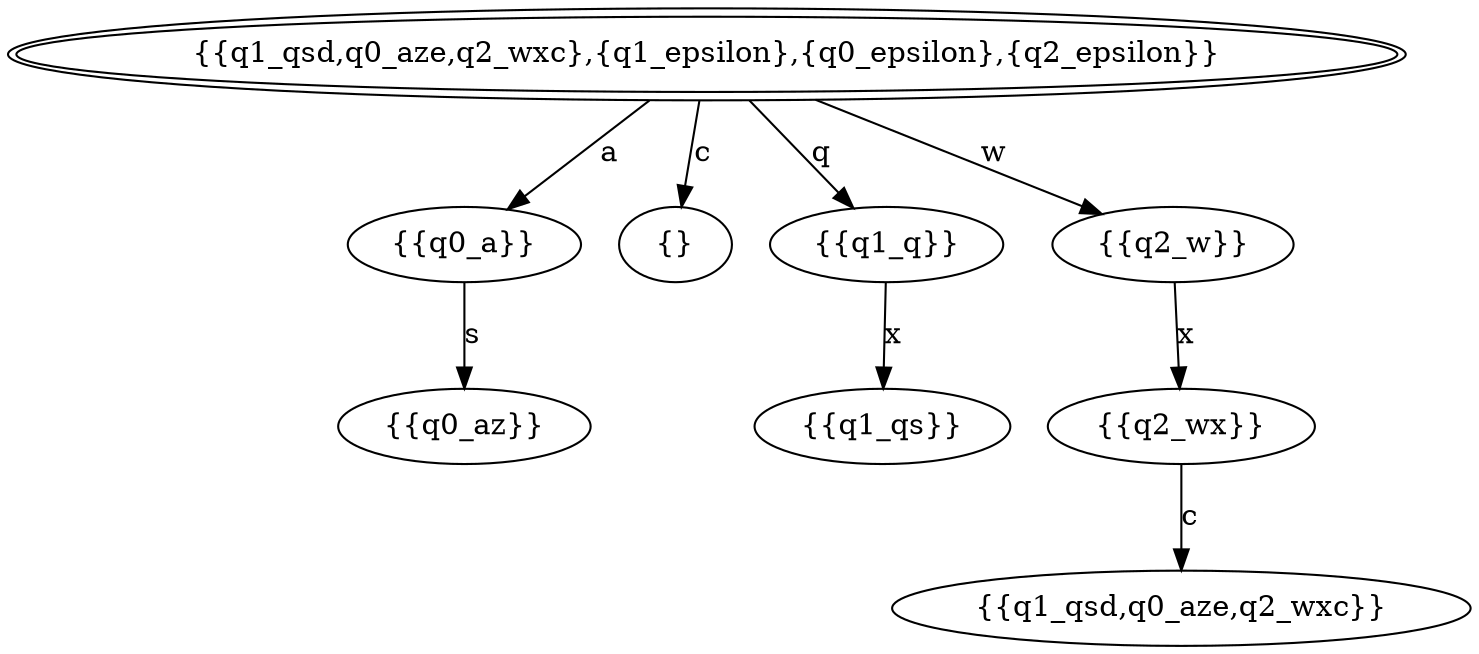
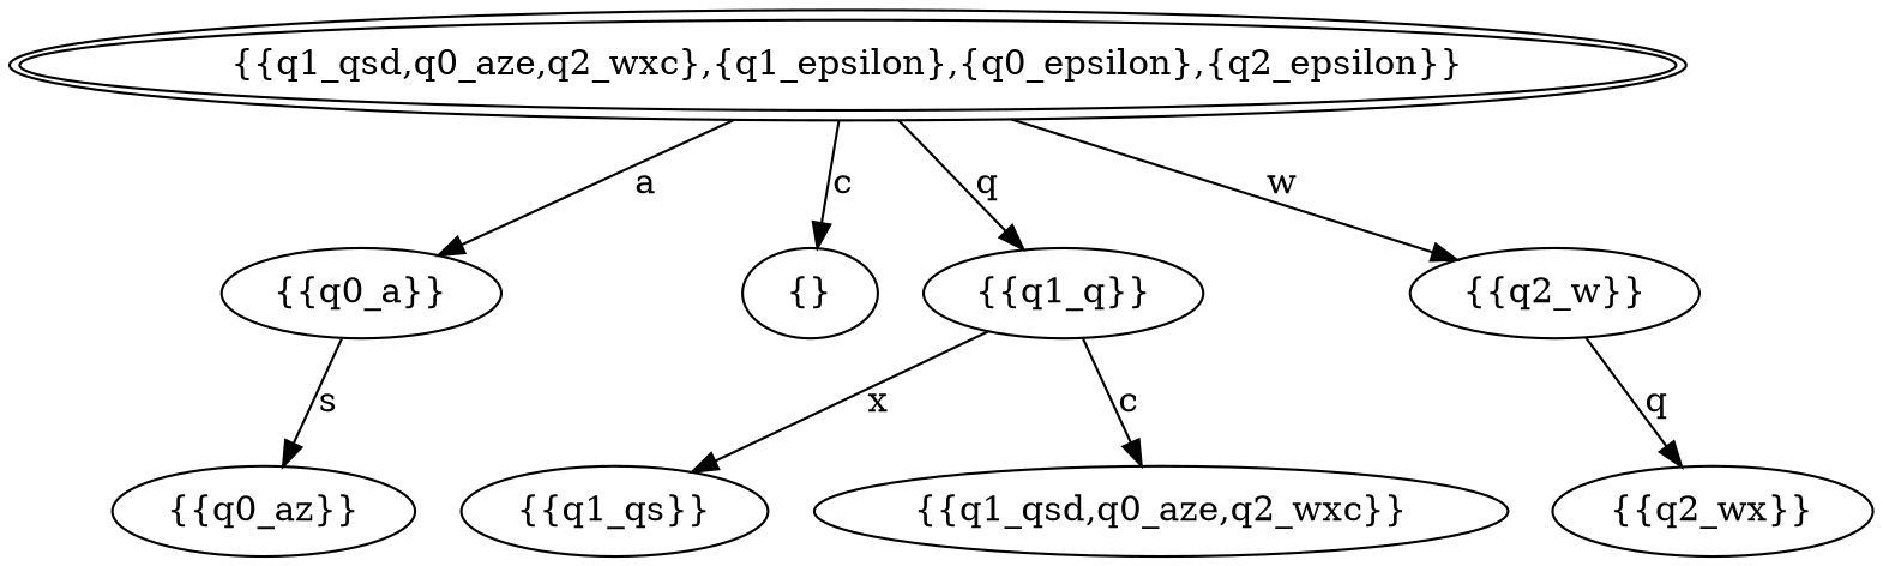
  digraph {
    rankdir=TB
    n1 [label="{{q1_qsd,q0_aze,q2_wxc},{q1_epsilon},{q0_epsilon},{q2_epsilon}}" peripheries=2]
    n2 [label="{{q0_a}}"]
    n3 [label="{}"]
    n4 [label="{{q1_q}}"]
    n5 [label="{{q2_w}}"]
    n6 [label="{{q0_az}}"]
    n7 [label="{{q1_qs}}"]
    n8 [label="{{q2_wx}}"]
    n9 [label="{{q1_qsd,q0_aze,q2_wxc}}"]
    n1 -> n2 [label=a]
    n1 -> n3 [label=c]
    n1 -> n4 [label=q]
    n1 -> n5 [label=w]
    n2 -> n6 [label=s]
    n4 -> n7 [label=x]
-   n5 -> n8 [label=x]
-   n8 -> n9 [label=c]
+   n5 -> n8 [label=q]
+   n4 -> n9 [label=c]
  }
